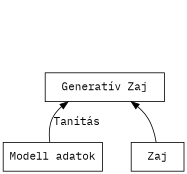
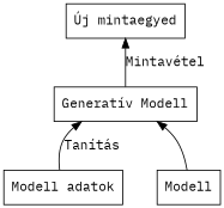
  digraph {
    fontname="IBM Plex Mono"
    rankdir=BT
    node [fontname="IBM Plex Mono" shape=rectangle]
    edge [fontname="IBM Plex Mono"]
    n1 [label="Modell adatok"]
-   n2 [label="Generatív Zaj"]
-   n4 [label=Zaj]
+   n2 [label="Generatív Modell"]
+   n3 [label="Új mintaegyed"]
+   n4 [label=Modell]
    n1 -> n2 [label="Tanítás       "]
+   n2 -> n3 [label="Mintavétel"]
    n4 -> n2
  }
